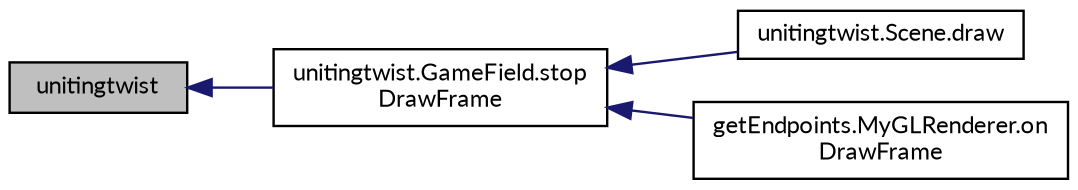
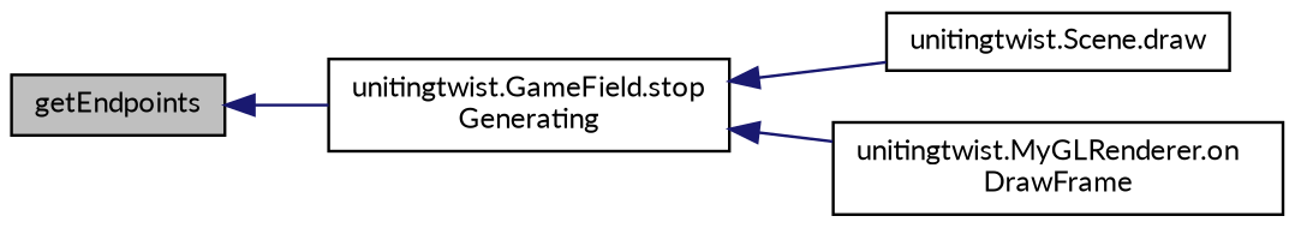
  digraph {
    fontname=Lato
    rankdir=LR
    node [color=black fillcolor=white fontname=Lato fontsize=10 shape=record style=filled]
    edge [color=midnightblue dir=back fontname=Lato fontsize=10 labelfontname=Helvetica labelfontsize=10 style=solid]
-   n1 [fillcolor=grey75 fontcolor=black height=0.2 label=unitingtwist width=0.4]
-   n2 [height=0.2 label="unitingtwist.GameField.stop\lDrawFrame" width=0.4]
+   n1 [fillcolor=grey75 fontcolor=black height=0.2 label=getEndpoints width=0.4]
+   n2 [height=0.2 label="unitingtwist.GameField.stop\lGenerating" width=0.4]
    n3 [height=0.2 label="unitingtwist.Scene.draw" width=0.4]
-   n4 [height=0.2 label="getEndpoints.MyGLRenderer.on\lDrawFrame" width=0.4]
+   n4 [height=0.2 label="unitingtwist.MyGLRenderer.on\lDrawFrame" width=0.4]
    n1 -> n2
    n2 -> n3
    n2 -> n4
  }
